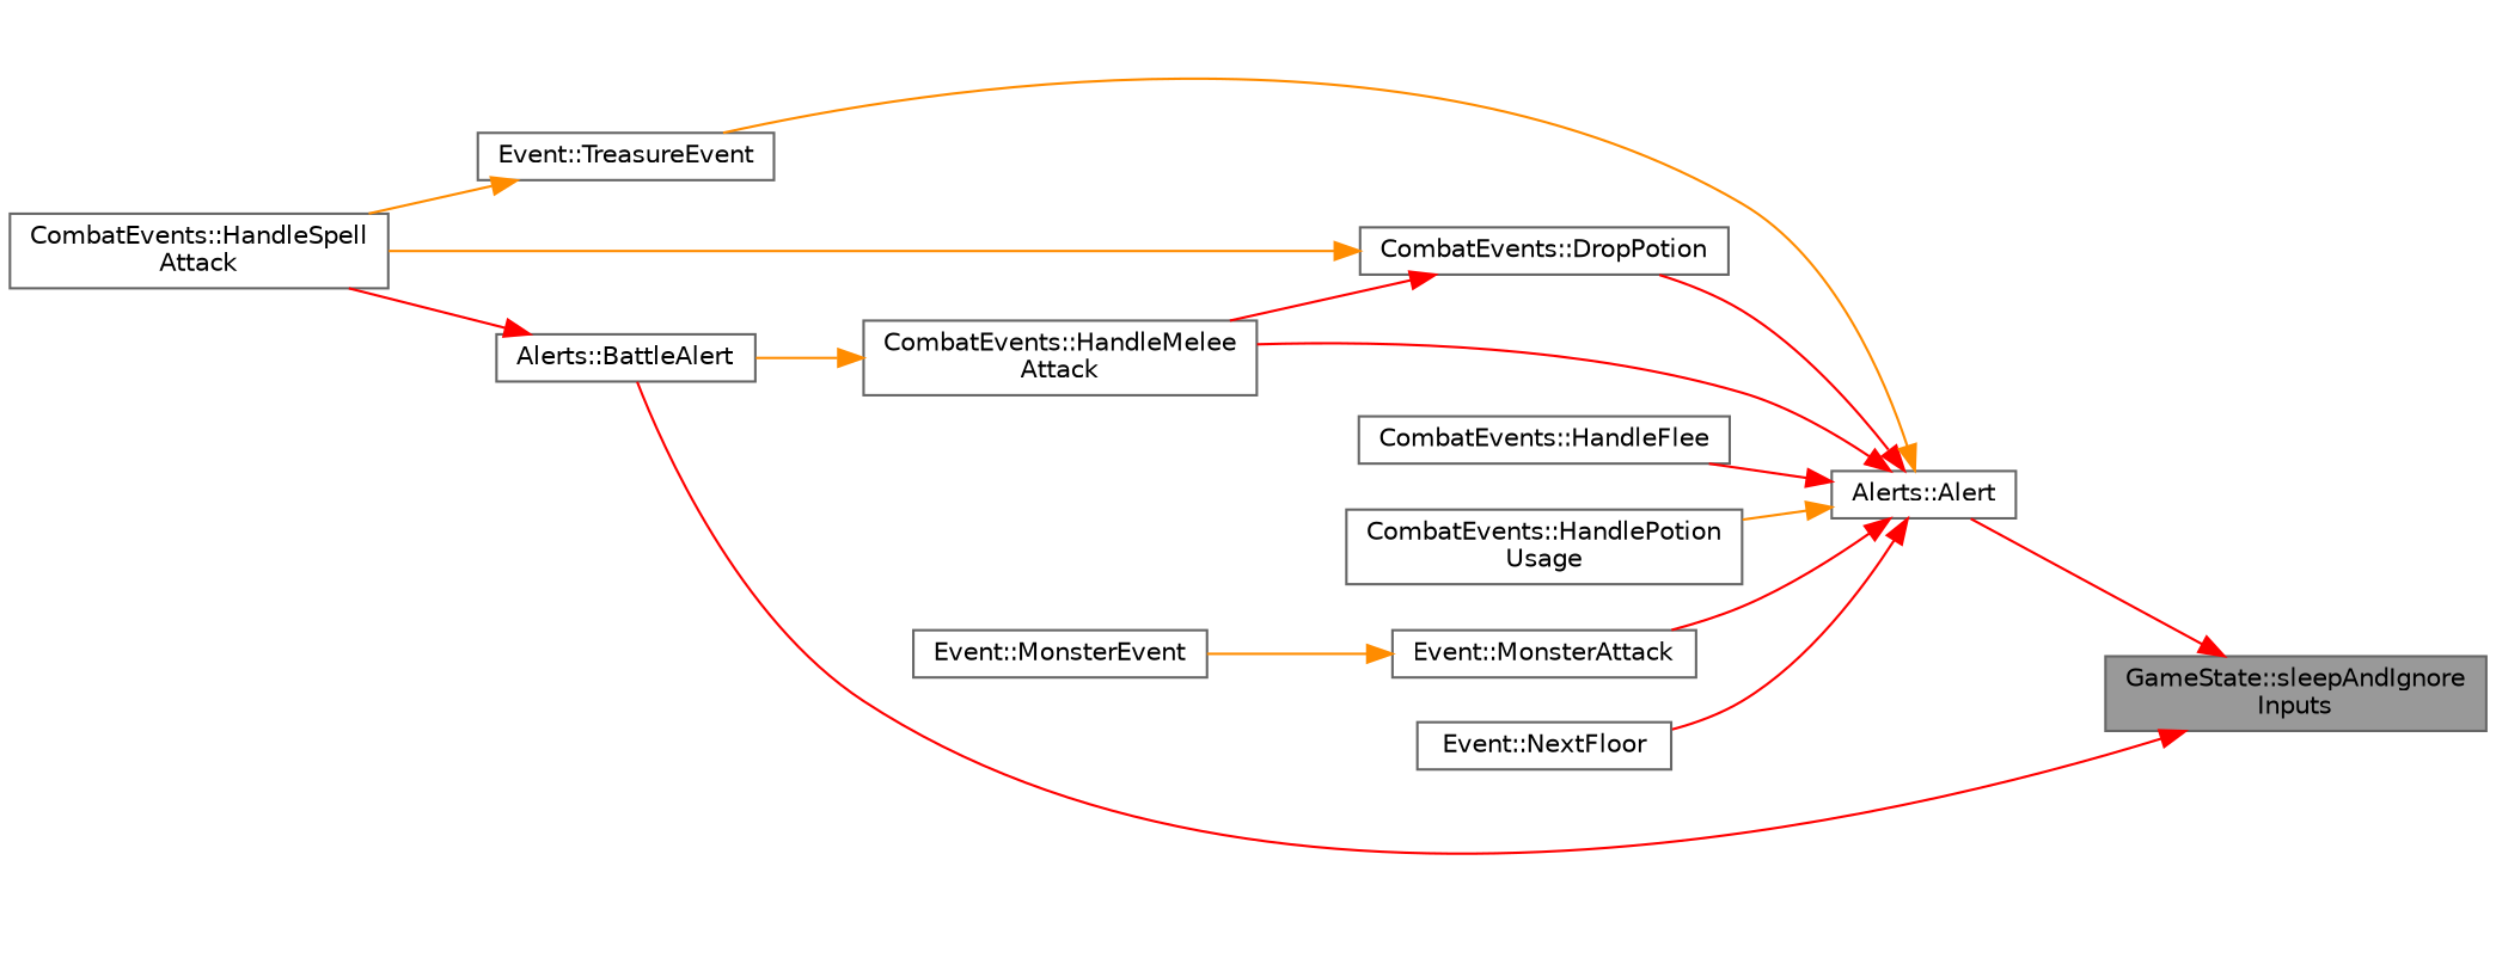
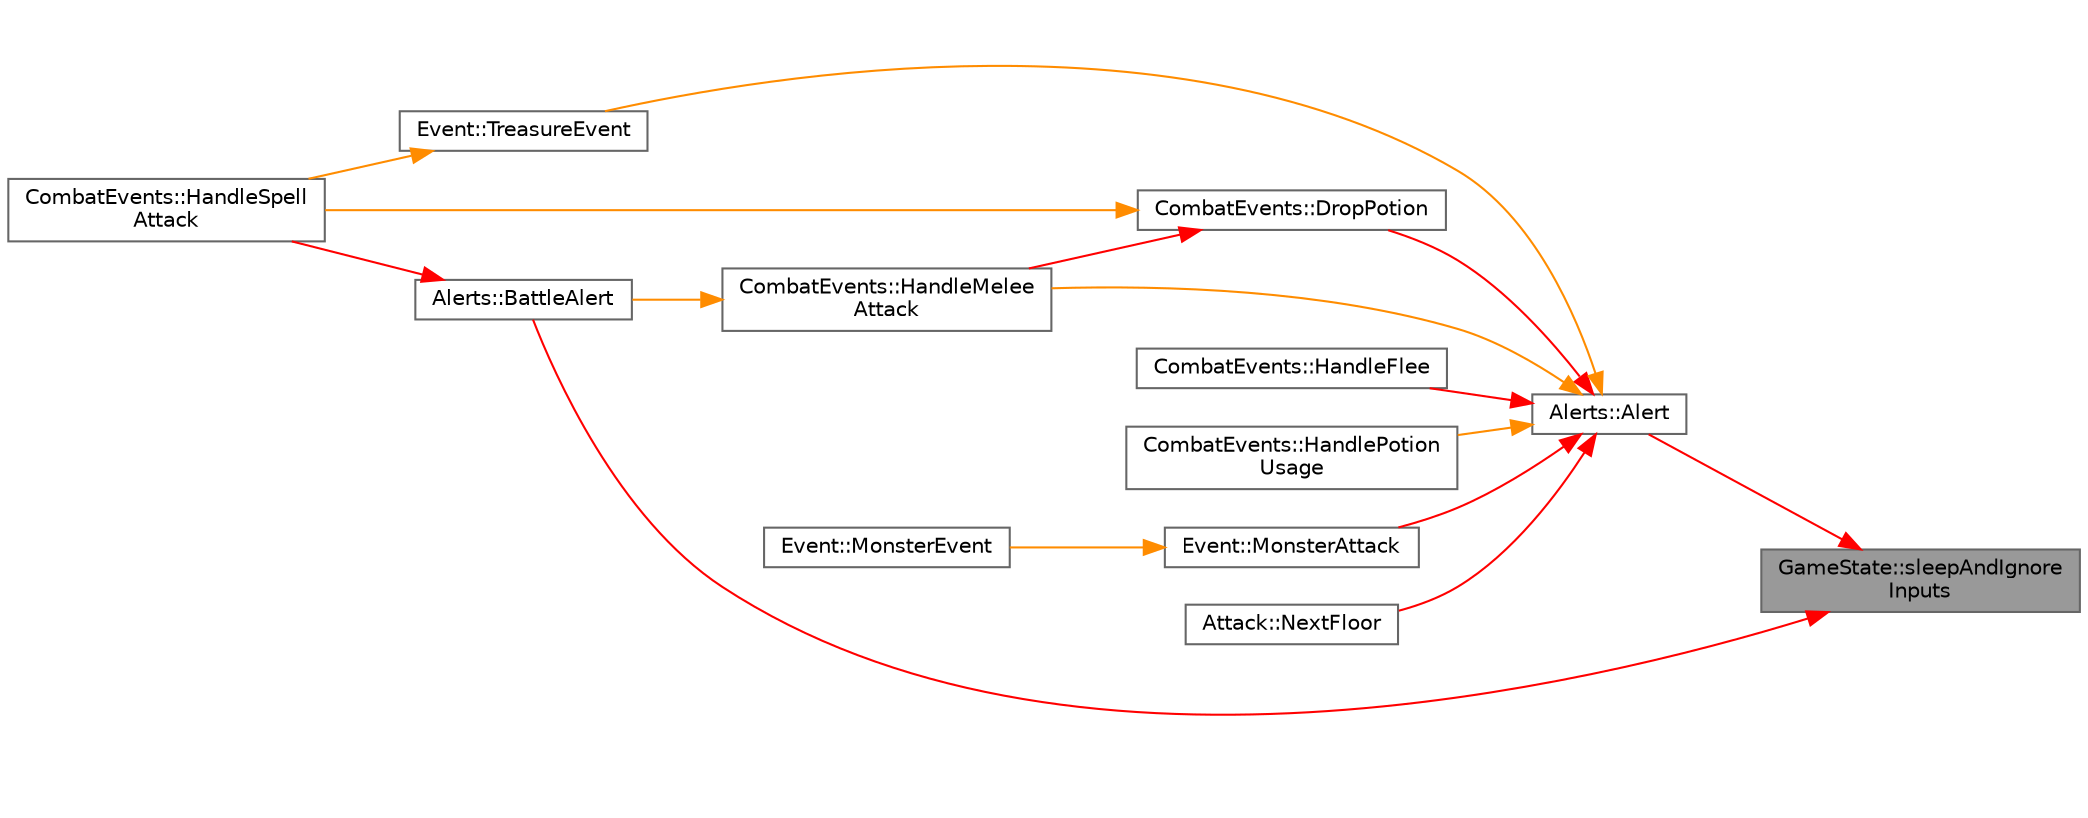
  digraph {
    rankdir=RL
    node [color=grey40 fillcolor=white fontname=Helvetica fontsize=10 shape=box style=filled]
    edge [color=red dir=back fontname=Helvetica fontsize=10 labelfontname=Helvetica labelfontsize=10 style=solid]
    n1 [color=gray40 fillcolor=grey60 fontcolor=black height=0.2 label="GameState::sleepAndIgnore\lInputs" width=0.4]
    n2 [height=0.2 label="Alerts::Alert" width=0.4]
    n3 [height=0.2 label="Alerts::BattleAlert" width=0.4]
    n4 [height=0.2 label="CombatEvents::DropPotion" width=0.4]
    n5 [height=0.2 label="CombatEvents::HandleMelee\lAttack" width=0.4]
    n6 [height=0.2 label="CombatEvents::HandleFlee" width=0.4]
    n7 [height=0.2 label="CombatEvents::HandlePotion\lUsage" width=0.4]
    n8 [height=0.2 label="Event::MonsterAttack" width=0.4]
-   n9 [height=0.2 label="Event::NextFloor" width=0.4]
+   n9 [height=0.2 label="Attack::NextFloor" width=0.4]
    n10 [height=0.2 label="Event::TreasureEvent" width=0.4]
    n11 [height=0.2 label="CombatEvents::HandleSpell\lAttack" width=0.4]
    n12 [height=0.2 label="Event::MonsterEvent" width=0.4]
    n1 -> n2
    n1 -> n3
    n2 -> n4
-   n2 -> n5
+   n2 -> n5 [color=darkorange]
    n2 -> n6
    n2 -> n7 [color=darkorange]
    n2 -> n8
    n2 -> n9
    n2 -> n10 [color=darkorange]
    n3 -> n11
    n4 -> n5
    n4 -> n11 [color=darkorange]
    n5 -> n3 [color=darkorange]
    n8 -> n12 [color=darkorange]
    n10 -> n11 [color=darkorange]
  }
